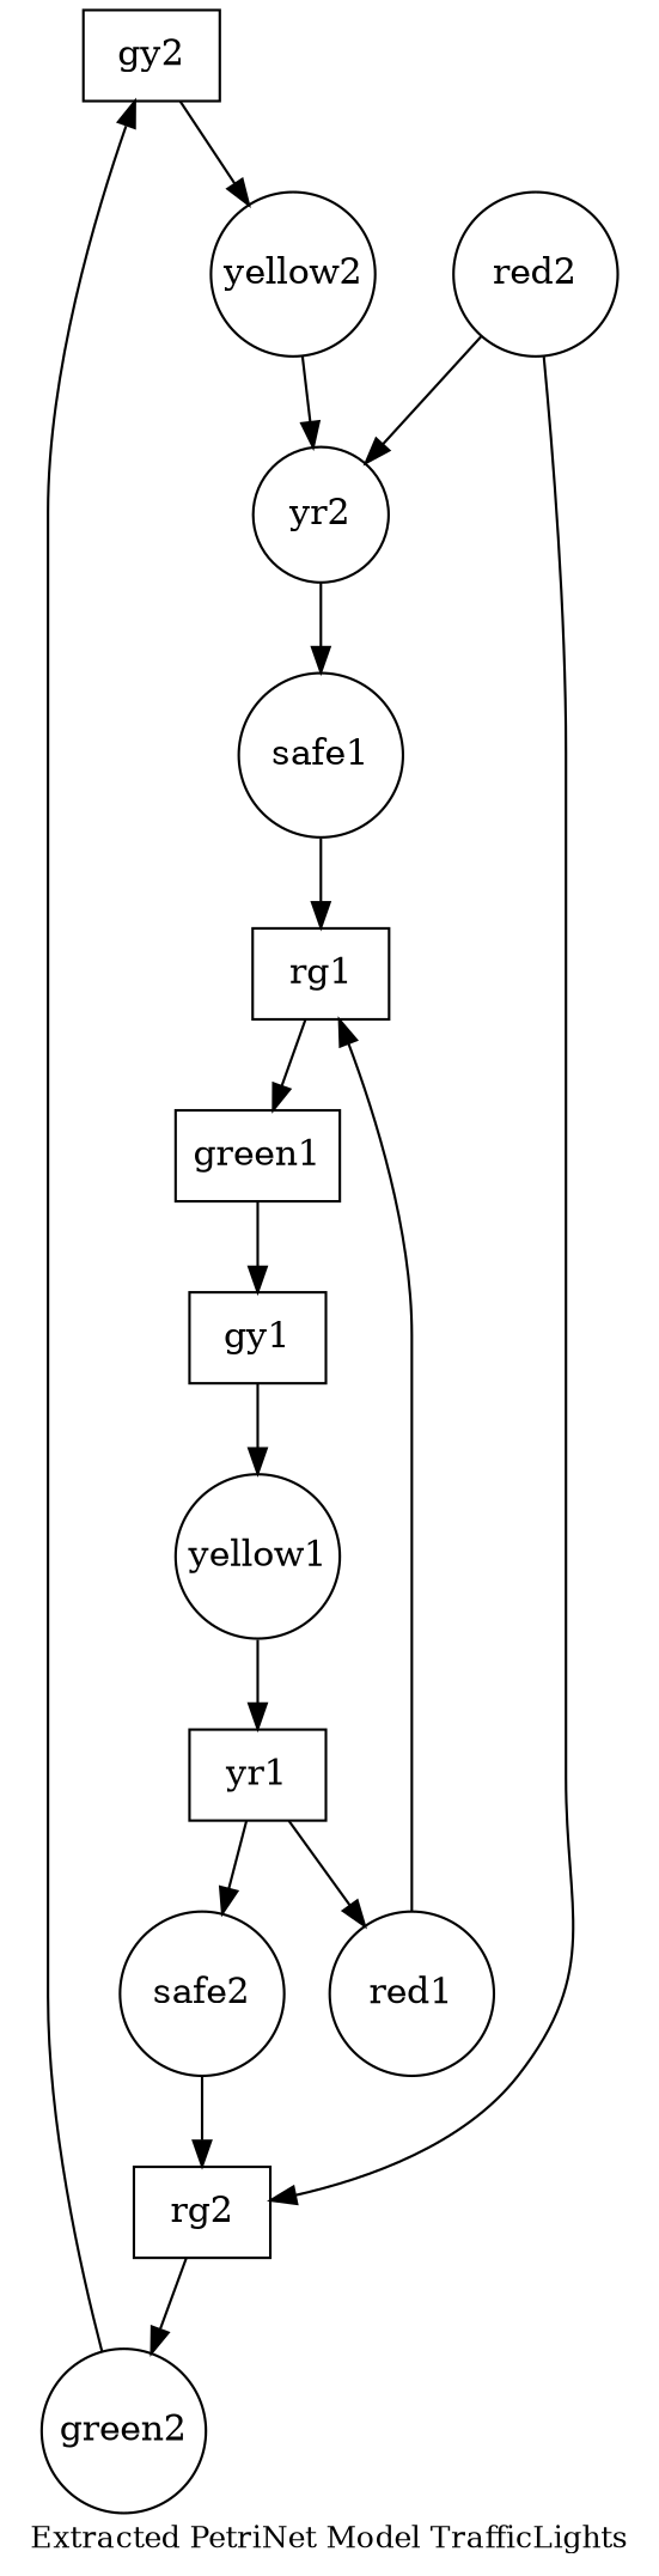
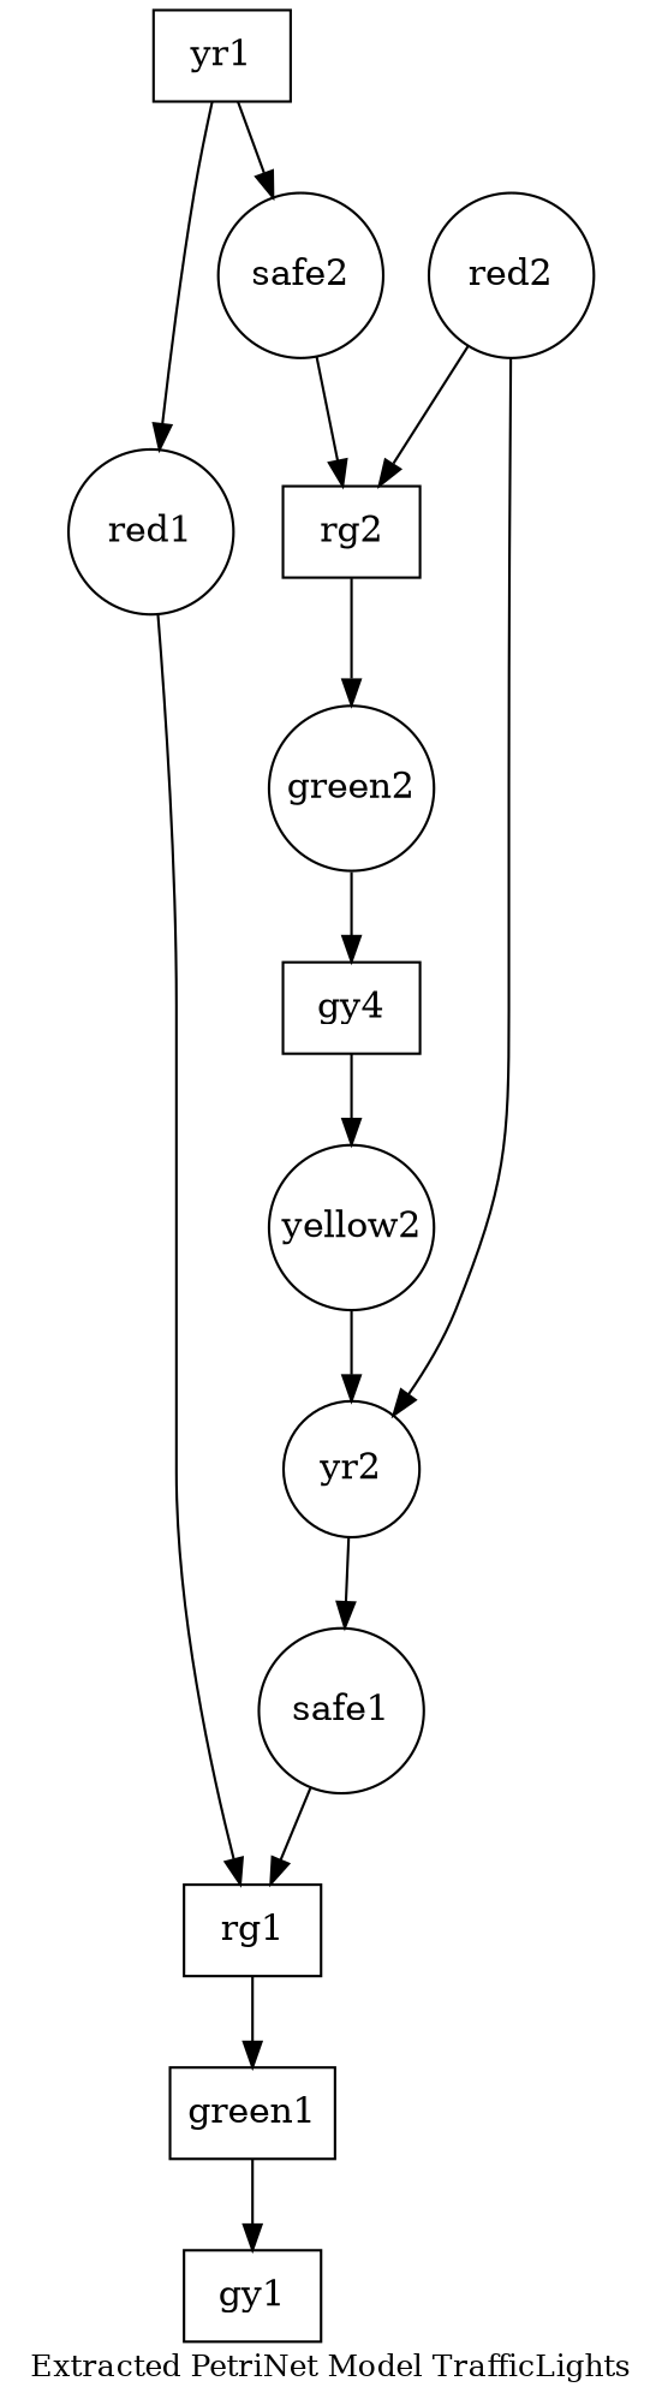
  digraph {
    fontsize=12
    label="Extracted PetriNet Model TrafficLights"
    node [shape=circle fixedsize=true]
-   gy2 [shape=box fixedsize=""]
+   gy2 [shape=box label=gy4 fixedsize=""]
    yellow2 [width=0.9]
    yr2 [fixedsize=""]
    safe1 [width=0.9]
    red2 [width=0.9]
    rg2 [shape=box fixedsize=""]
    rg1 [shape=box fixedsize=""]
    green2 [width=0.9]
    gy1 [shape=box fixedsize=""]
-   yellow1 [width=0.9]
    yr1 [shape=box fixedsize=""]
    safe2 [width=0.9]
    red1 [width=0.9]
    green1 [shape=box width=0.9]
    gy2 -> yellow2
    yellow2 -> yr2
    yr2 -> safe1
    safe1 -> rg1
    red2 -> yr2
    red2 -> rg2
    rg2 -> green2
    rg1 -> green1
    green2 -> gy2
-   gy1 -> yellow1
-   yellow1 -> yr1
    yr1 -> safe2
    yr1 -> red1
    safe2 -> rg2
    red1 -> rg1
    green1 -> gy1
  }
